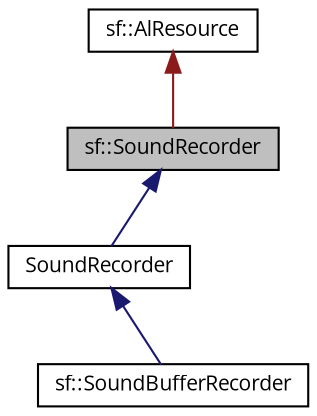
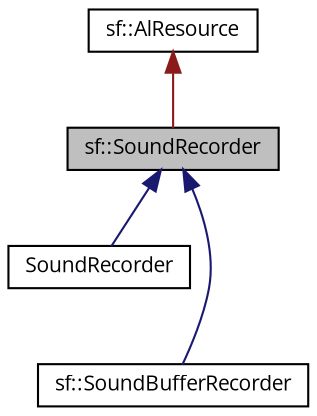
  digraph {
    fontname="Open Sans"
    node [color=black fillcolor=white fontname="Open Sans" fontsize=10 shape=record style=filled]
    edge [color=midnightblue dir=back fontname="Open Sans" fontsize=10 labelfontname=Helvetica labelfontsize=10 style=solid]
    n1 [fillcolor=grey75 fontcolor=black height=0.2 label="sf::SoundRecorder" width=0.4]
    n2 [height=0.2 label=SoundRecorder width=0.4]
    n3 [height=0.2 label="sf::SoundBufferRecorder" width=0.4]
    n4 [height=0.2 label="sf::AlResource" width=0.4]
    n1 -> n2
-   n2 -> n3
+   n1 -> n3
    n4 -> n1 [color=firebrick4]
  }
